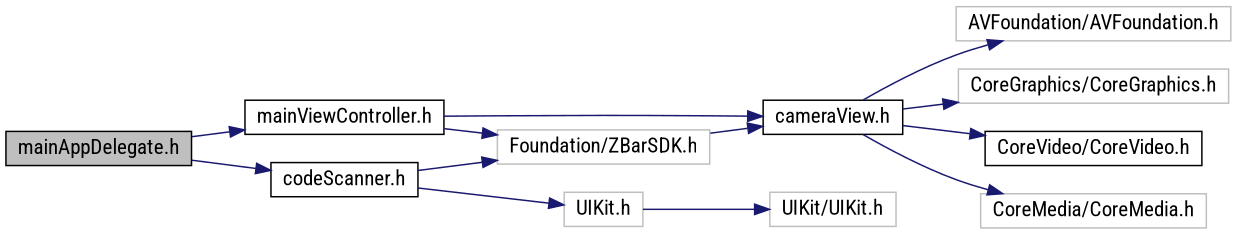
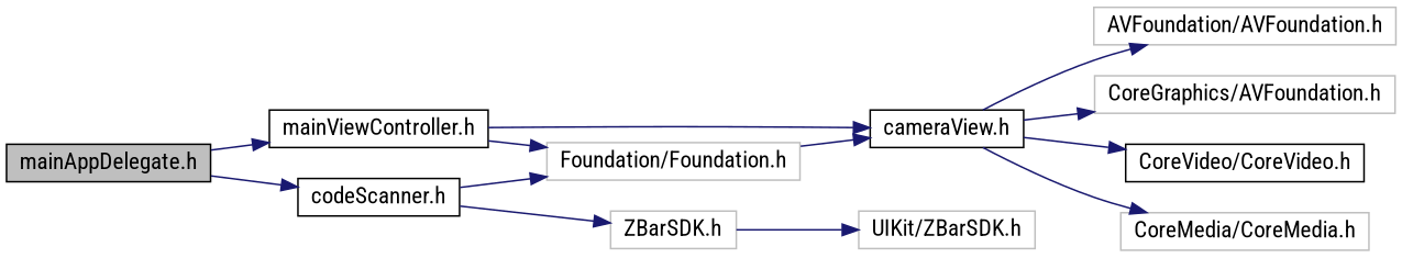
  digraph {
    fontname="Roboto Condensed"
    rankdir=LR
    node [color=grey75 fillcolor=white fontname="Roboto Condensed" fontsize=14 shape=record style=filled]
    edge [color=midnightblue fontname="Roboto Condensed" fontsize=14 labelfontname=Helvetica labelfontsize=14 style=solid]
    n1 [color=black fillcolor=grey75 fontcolor=black height=0.2 label="mainAppDelegate.h" width=0.4]
    n2 [color=black height=0.2 label="mainViewController.h" width=0.4]
    n3 [color=black height=0.2 label="codeScanner.h" width=0.4]
-   n4 [height=0.2 label="UIKit/UIKit.h" width=0.4]
-   n5 [height=0.2 label="Foundation/ZBarSDK.h" width=0.4]
+   n4 [height=0.2 label="UIKit/ZBarSDK.h" width=0.4]
+   n5 [height=0.2 label="Foundation/Foundation.h" width=0.4]
    n6 [color=black height=0.2 label="cameraView.h" width=0.4]
-   n7 [height=0.2 label="UIKit.h" width=0.4]
+   n7 [height=0.2 label="ZBarSDK.h" width=0.4]
    n8 [height=0.2 label="AVFoundation/AVFoundation.h" width=0.4]
-   n9 [height=0.2 label="CoreGraphics/CoreGraphics.h" width=0.4]
+   n9 [height=0.2 label="CoreGraphics/AVFoundation.h" width=0.4]
    n10 [color=black height=0.2 label="CoreVideo/CoreVideo.h" width=0.4]
    n11 [height=0.2 label="CoreMedia/CoreMedia.h" width=0.4]
    n1 -> n2
    n1 -> n3
    n2 -> n5
    n2 -> n6
    n3 -> n5
    n3 -> n7
    n5 -> n6
    n6 -> n8
    n6 -> n9
    n6 -> n10
    n6 -> n11
    n7 -> n4
  }
